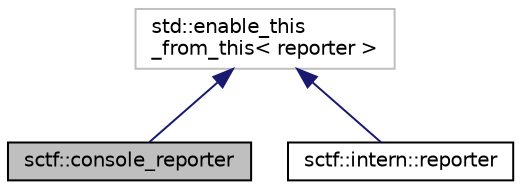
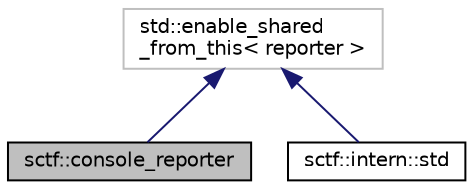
  digraph {
    node [color=black fillcolor=white fontname=Helvetica fontsize=10 shape=record style=filled]
    edge [color=midnightblue dir=back fontname=Helvetica fontsize=10 labelfontname=Helvetica labelfontsize=10 style=solid]
    n1 [fillcolor=grey75 fontcolor=black height=0.2 label="sctf::console_reporter" width=0.4]
-   n2 [height=0.2 label="sctf::intern::reporter" width=0.4]
-   n3 [color=grey75 height=0.2 label="std::enable_this\l_from_this\< reporter \>" width=0.4]
+   n2 [height=0.2 label="sctf::intern::std" width=0.4]
+   n3 [color=grey75 height=0.2 label="std::enable_shared\l_from_this\< reporter \>" width=0.4]
    n3 -> n1
    n3 -> n2
  }
